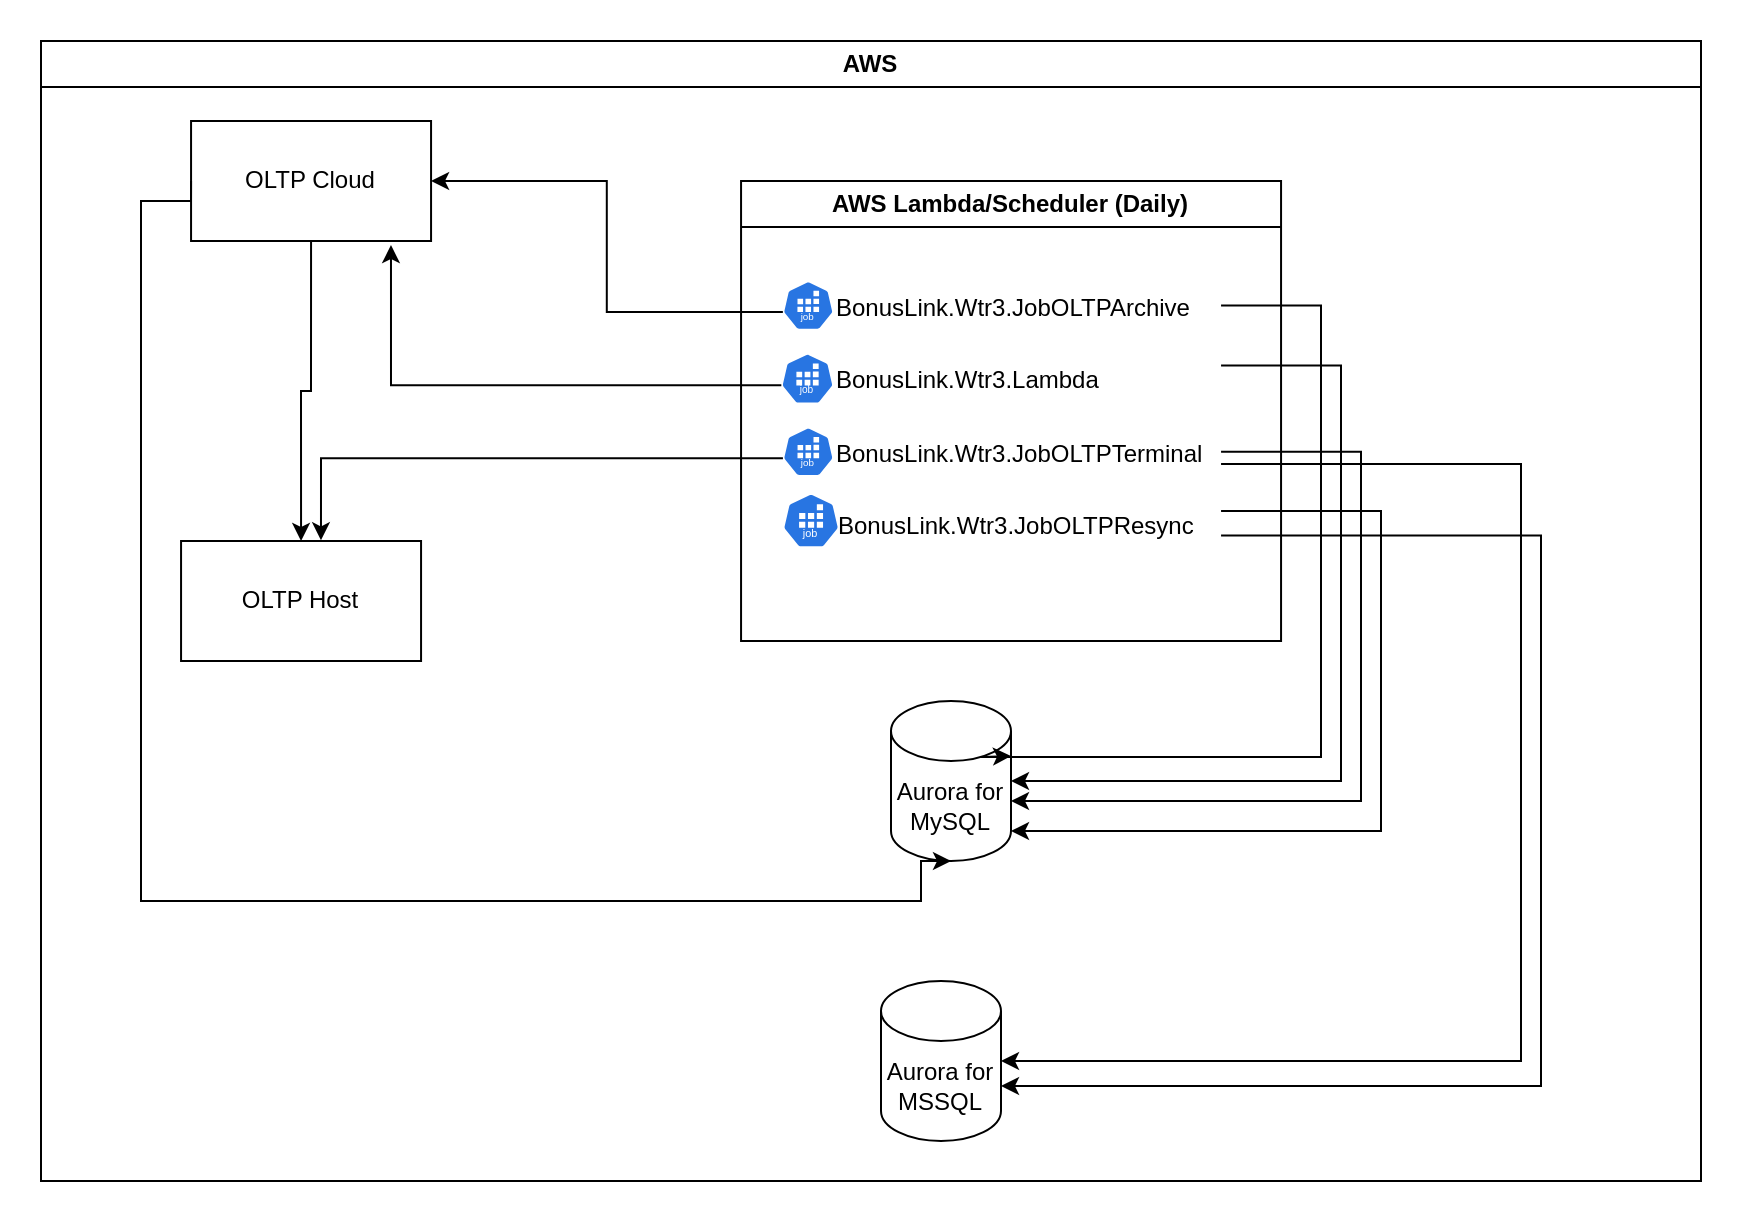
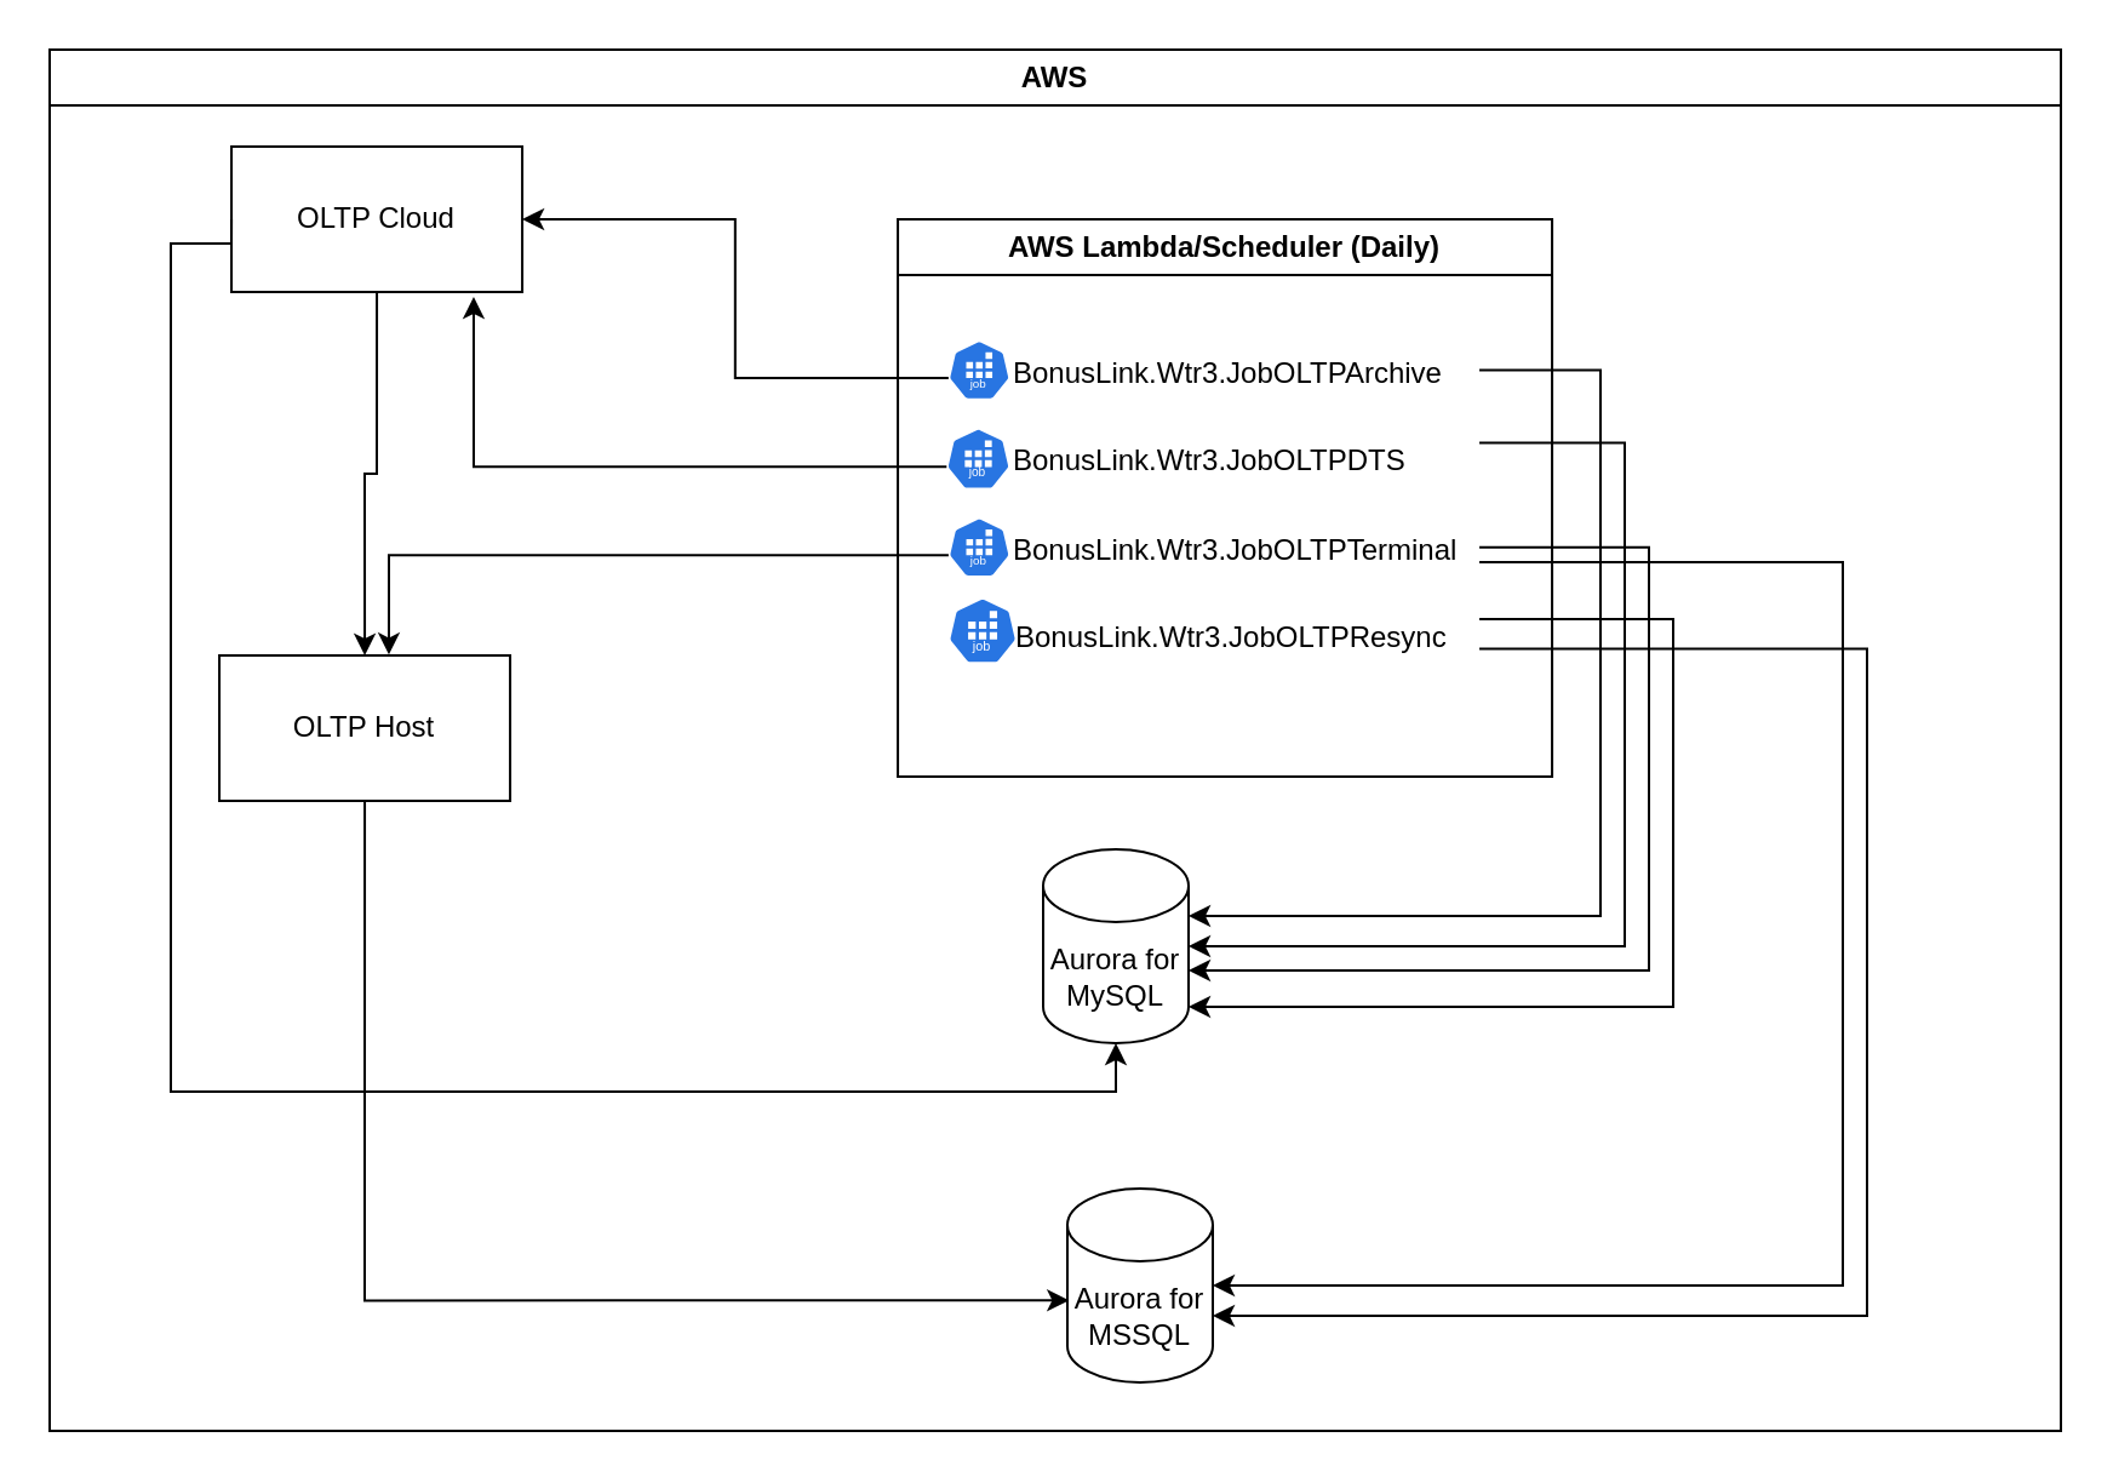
  <mxCell id="0" />
  <mxCell id="1" parent="0" />
  <mxCell id="2" value="AWS" style="swimlane;whiteSpace=wrap;html=1;" vertex="1" parent="1"><mxGeometry x="20" y="20" width="830" height="570" as="geometry" /></mxCell>
- <mxCell id="3" value="Aurora for MySQL" style="shape=cylinder3;whiteSpace=wrap;html=1;boundedLbl=1;backgroundOutline=1;size=15;" vertex="1" parent="2"><mxGeometry x="425" y="330" width="60" height="80" as="geometry" /></mxCell>
+ <mxCell id="3" value="Aurora for MySQL" style="shape=cylinder3;whiteSpace=wrap;html=1;boundedLbl=1;backgroundOutline=1;size=15;" vertex="1" parent="2"><mxGeometry x="410" y="330" width="60" height="80" as="geometry" /></mxCell>
  <mxCell id="4" value="AWS Lambda/Scheduler (Daily)" style="swimlane;whiteSpace=wrap;html=1;" vertex="1" parent="2"><mxGeometry x="350.03" y="70" width="270" height="230" as="geometry" /></mxCell>
  <mxCell id="5" value="" style="group" vertex="1" connectable="0" parent="4"><mxGeometry x="20" y="50" width="220" height="97.69" as="geometry" /></mxCell>
  <mxCell id="6" value="BonusLink.Wtr3.JobOLTPArchive" style="text;whiteSpace=wrap;" vertex="1" parent="5"><mxGeometry x="26.12" width="193.88" height="24.62" as="geometry" /></mxCell>
  <mxCell id="7" value="" style="aspect=fixed;sketch=0;html=1;dashed=0;whitespace=wrap;verticalLabelPosition=bottom;verticalAlign=top;fillColor=#2875E2;strokeColor=#ffffff;points=[[0.005,0.63,0],[0.1,0.2,0],[0.9,0.2,0],[0.5,0,0],[0.995,0.63,0],[0.72,0.99,0],[0.5,1,0],[0.28,0.99,0]];shape=mxgraph.kubernetes.icon2;kubernetesLabel=1;prIcon=job" vertex="1" parent="5"><mxGeometry y="36.16" width="26.44" height="25.38" as="geometry" /></mxCell>
- <mxCell id="8" value="BonusLink.Wtr3.Lambda" style="text;whiteSpace=wrap;" vertex="1" parent="5"><mxGeometry x="26.44" y="36.16" width="193.56" height="24.62" as="geometry" /></mxCell>
+ <mxCell id="8" value="BonusLink.Wtr3.JobOLTPDTS" style="text;whiteSpace=wrap;" vertex="1" parent="5"><mxGeometry x="26.44" y="36.16" width="193.56" height="24.62" as="geometry" /></mxCell>
  <mxCell id="9" value="BonusLink.Wtr3.JobOLTPTerminal  " style="text;whiteSpace=wrap;" vertex="1" parent="5"><mxGeometry x="26.12" y="73.07" width="193.88" height="24.62" as="geometry" /></mxCell>
  <mxCell id="10" value="" style="aspect=fixed;sketch=0;html=1;dashed=0;whitespace=wrap;verticalLabelPosition=bottom;verticalAlign=top;fillColor=#2875E2;strokeColor=#ffffff;points=[[0.005,0.63,0],[0.1,0.2,0],[0.9,0.2,0],[0.5,0,0],[0.995,0.63,0],[0.72,0.99,0],[0.5,1,0],[0.28,0.99,0]];shape=mxgraph.kubernetes.icon2;kubernetesLabel=1;prIcon=job" vertex="1" parent="5"><mxGeometry x="0.8" y="73.08" width="25.64" height="24.61" as="geometry" /></mxCell>
  <mxCell id="11" value="BonusLink.Wtr3.JobOLTPResync" style="text;whiteSpace=wrap;" vertex="1" parent="4"><mxGeometry x="47.24" y="158.85" width="192.76" height="24.62" as="geometry" /></mxCell>
  <mxCell id="12" value="" style="aspect=fixed;sketch=0;html=1;dashed=0;whitespace=wrap;verticalLabelPosition=bottom;verticalAlign=top;fillColor=#2875E2;strokeColor=#ffffff;points=[[0.005,0.63,0],[0.1,0.2,0],[0.9,0.2,0],[0.5,0,0],[0.995,0.63,0],[0.72,0.99,0],[0.5,1,0],[0.28,0.99,0]];shape=mxgraph.kubernetes.icon2;kubernetesLabel=1;prIcon=job" vertex="1" parent="4"><mxGeometry x="20.77" y="156.15" width="28.46" height="27.32" as="geometry" /></mxCell>
  <mxCell id="13" value="" style="aspect=fixed;sketch=0;html=1;dashed=0;whitespace=wrap;verticalLabelPosition=bottom;verticalAlign=top;fillColor=#2875E2;strokeColor=#ffffff;points=[[0.005,0.63,0],[0.1,0.2,0],[0.9,0.2,0],[0.5,0,0],[0.995,0.63,0],[0.72,0.99,0],[0.5,1,0],[0.28,0.99,0]];shape=mxgraph.kubernetes.icon2;kubernetesLabel=1;prIcon=job" vertex="1" parent="4"><mxGeometry x="20.77" y="50" width="25.65" height="24.62" as="geometry" /></mxCell>
  <mxCell id="14" value="Aurora for MSSQL" style="shape=cylinder3;whiteSpace=wrap;html=1;boundedLbl=1;backgroundOutline=1;size=15;" vertex="1" parent="2"><mxGeometry x="420" y="470" width="60" height="80" as="geometry" /></mxCell>
  <mxCell id="15" style="edgeStyle=orthogonalEdgeStyle;rounded=0;orthogonalLoop=1;jettySize=auto;html=1;exitX=0.5;exitY=1;exitDx=0;exitDy=0;entryX=0.5;entryY=0;entryDx=0;entryDy=0;" edge="1" parent="2" source="16" target="17"><mxGeometry relative="1" as="geometry" /></mxCell>
  <mxCell id="16" value="OLTP Cloud" style="rounded=0;whiteSpace=wrap;html=1;" vertex="1" parent="2"><mxGeometry x="75.03" y="40" width="120" height="60" as="geometry" /></mxCell>
  <mxCell id="17" value="OLTP Host" style="rounded=0;whiteSpace=wrap;html=1;" vertex="1" parent="2"><mxGeometry x="70.03" y="250" width="120" height="60" as="geometry" /></mxCell>
  <mxCell id="18" style="edgeStyle=orthogonalEdgeStyle;rounded=0;orthogonalLoop=1;jettySize=auto;html=1;exitX=0;exitY=0.5;exitDx=0;exitDy=0;entryX=0.5;entryY=1;entryDx=0;entryDy=0;entryPerimeter=0;" edge="1" parent="2" source="16" target="3"><mxGeometry relative="1" as="geometry"><Array as="points"><mxPoint x="50" y="80" /><mxPoint x="50" y="430" /><mxPoint x="440" y="430" /></Array></mxGeometry></mxCell>
  <mxCell id="19" style="edgeStyle=orthogonalEdgeStyle;rounded=0;orthogonalLoop=1;jettySize=auto;html=1;exitX=0.005;exitY=0.63;exitDx=0;exitDy=0;exitPerimeter=0;entryX=1;entryY=0.5;entryDx=0;entryDy=0;" edge="1" parent="2" source="13" target="16"><mxGeometry relative="1" as="geometry" /></mxCell>
  <mxCell id="20" style="edgeStyle=orthogonalEdgeStyle;rounded=0;orthogonalLoop=1;jettySize=auto;html=1;exitX=0.005;exitY=0.63;exitDx=0;exitDy=0;exitPerimeter=0;entryX=0.833;entryY=1.034;entryDx=0;entryDy=0;entryPerimeter=0;" edge="1" parent="2" source="7" target="16"><mxGeometry relative="1" as="geometry" /></mxCell>
+ <mxCell id="21" style="edgeStyle=orthogonalEdgeStyle;rounded=0;orthogonalLoop=1;jettySize=auto;html=1;exitX=0.5;exitY=1;exitDx=0;exitDy=0;entryX=0.011;entryY=0.577;entryDx=0;entryDy=0;entryPerimeter=0;" edge="1" parent="2" source="17" target="14"><mxGeometry relative="1" as="geometry" /></mxCell>
  <mxCell id="22" style="edgeStyle=orthogonalEdgeStyle;rounded=0;orthogonalLoop=1;jettySize=auto;html=1;exitX=0.005;exitY=0.63;exitDx=0;exitDy=0;exitPerimeter=0;entryX=0.583;entryY=-0.006;entryDx=0;entryDy=0;entryPerimeter=0;" edge="1" parent="2" source="10" target="17"><mxGeometry relative="1" as="geometry" /></mxCell>
  <mxCell id="23" style="edgeStyle=orthogonalEdgeStyle;rounded=0;orthogonalLoop=1;jettySize=auto;html=1;exitX=1;exitY=0.5;exitDx=0;exitDy=0;entryX=1;entryY=0;entryDx=0;entryDy=27.5;entryPerimeter=0;" edge="1" parent="2" source="6" target="3"><mxGeometry relative="1" as="geometry"><Array as="points"><mxPoint x="640" y="132" /><mxPoint x="640" y="358" /><mxPoint x="470" y="358" /></Array></mxGeometry></mxCell>
  <mxCell id="24" style="edgeStyle=orthogonalEdgeStyle;rounded=0;orthogonalLoop=1;jettySize=auto;html=1;exitX=1;exitY=0.5;exitDx=0;exitDy=0;entryX=1;entryY=0.625;entryDx=0;entryDy=0;entryPerimeter=0;" edge="1" parent="2" source="9" target="3"><mxGeometry relative="1" as="geometry"><Array as="points"><mxPoint x="660" y="205" /><mxPoint x="660" y="380" /></Array></mxGeometry></mxCell>
  <mxCell id="25" style="edgeStyle=orthogonalEdgeStyle;rounded=0;orthogonalLoop=1;jettySize=auto;html=1;exitX=1;exitY=0.75;exitDx=0;exitDy=0;entryX=1;entryY=0.5;entryDx=0;entryDy=0;entryPerimeter=0;" edge="1" parent="2" source="9" target="14"><mxGeometry relative="1" as="geometry"><Array as="points"><mxPoint x="740" y="212" /><mxPoint x="740" y="510" /></Array></mxGeometry></mxCell>
  <mxCell id="26" style="edgeStyle=orthogonalEdgeStyle;rounded=0;orthogonalLoop=1;jettySize=auto;html=1;exitX=1;exitY=0.75;exitDx=0;exitDy=0;entryX=1;entryY=0;entryDx=0;entryDy=52.5;entryPerimeter=0;" edge="1" parent="2" source="11" target="14"><mxGeometry relative="1" as="geometry"><Array as="points"><mxPoint x="750" y="247" /><mxPoint x="750" y="523" /></Array></mxGeometry></mxCell>
  <mxCell id="27" style="edgeStyle=orthogonalEdgeStyle;rounded=0;orthogonalLoop=1;jettySize=auto;html=1;exitX=1;exitY=0.25;exitDx=0;exitDy=0;entryX=1;entryY=0.5;entryDx=0;entryDy=0;entryPerimeter=0;" edge="1" parent="2" source="8" target="3"><mxGeometry relative="1" as="geometry"><Array as="points"><mxPoint x="650" y="162" /><mxPoint x="650" y="370" /></Array></mxGeometry></mxCell>
  <mxCell id="28" style="edgeStyle=orthogonalEdgeStyle;rounded=0;orthogonalLoop=1;jettySize=auto;html=1;exitX=1;exitY=0.25;exitDx=0;exitDy=0;entryX=1;entryY=1;entryDx=0;entryDy=-15;entryPerimeter=0;" edge="1" parent="2" source="11" target="3"><mxGeometry relative="1" as="geometry"><Array as="points"><mxPoint x="670" y="235" /><mxPoint x="670" y="395" /></Array></mxGeometry></mxCell>
